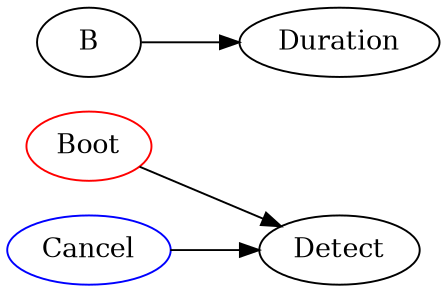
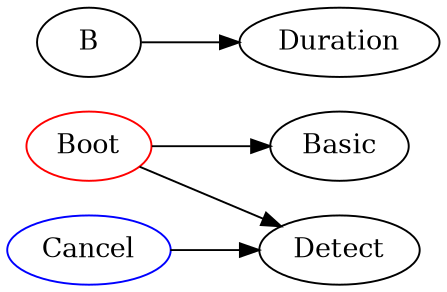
  digraph {
    rankdir=LR
    Boot [color=red]
+   Basic
    Detect
    Cancel [color=blue]
    B
    Duration
+   Boot -> Basic
    Boot -> Detect
    Cancel -> Detect
    B -> Duration
  }
